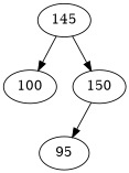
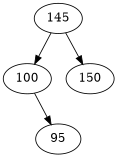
  digraph {
    n1 [label=145]
    n2 [label=100]
    n3 [label=150]
    n4 [label=95]
    n1 -> n2
    n1 -> n3
-   n3 -> n4
+   n2 -> n4
  }
